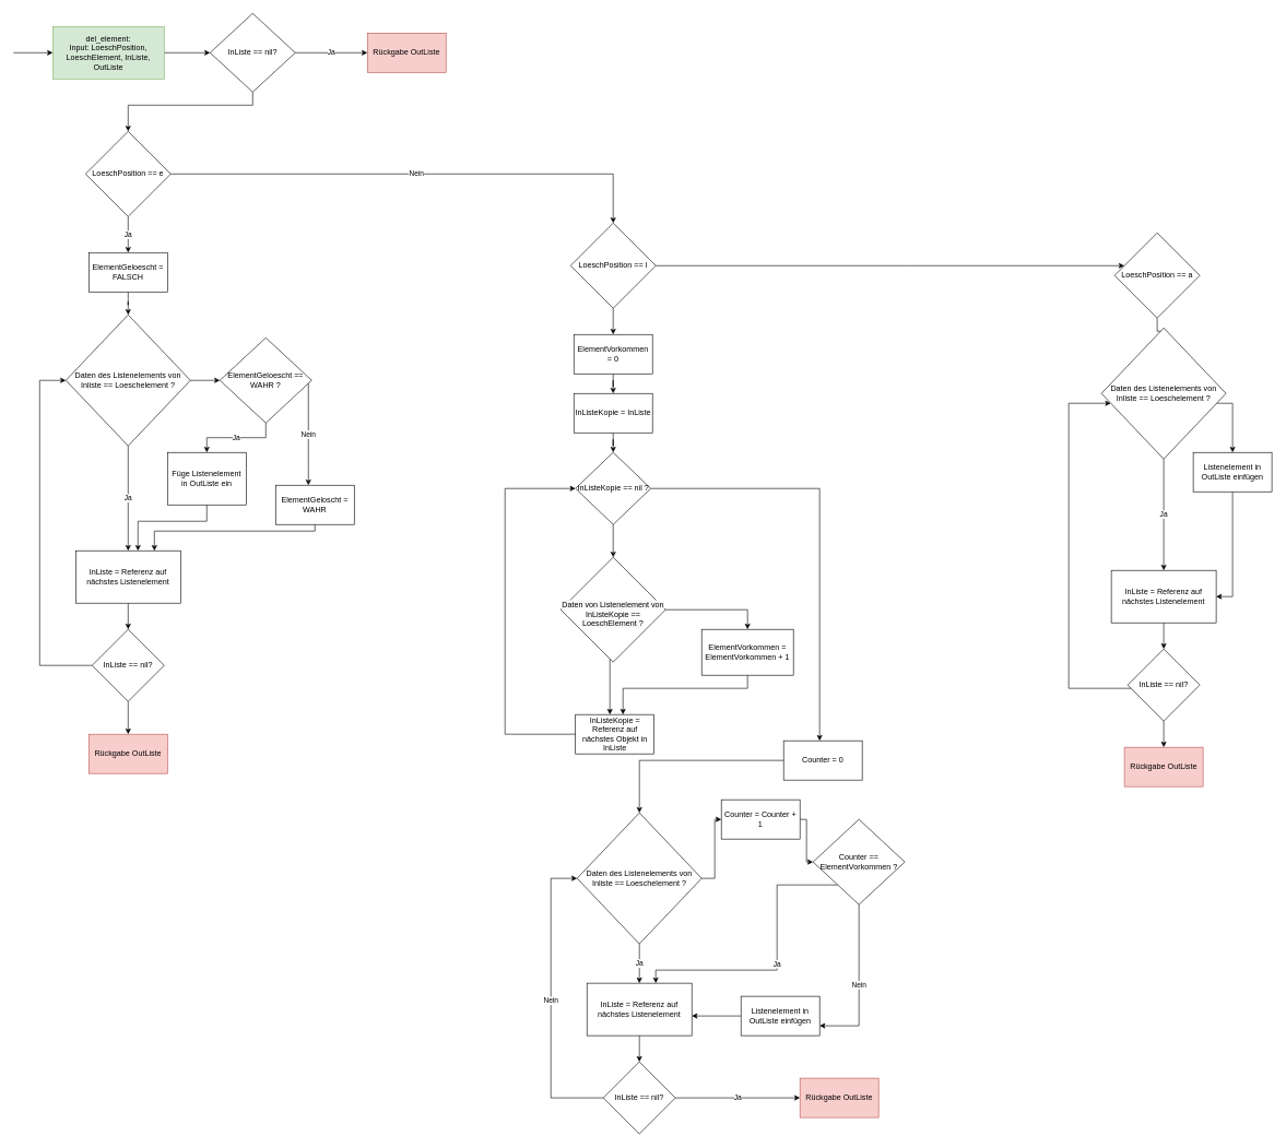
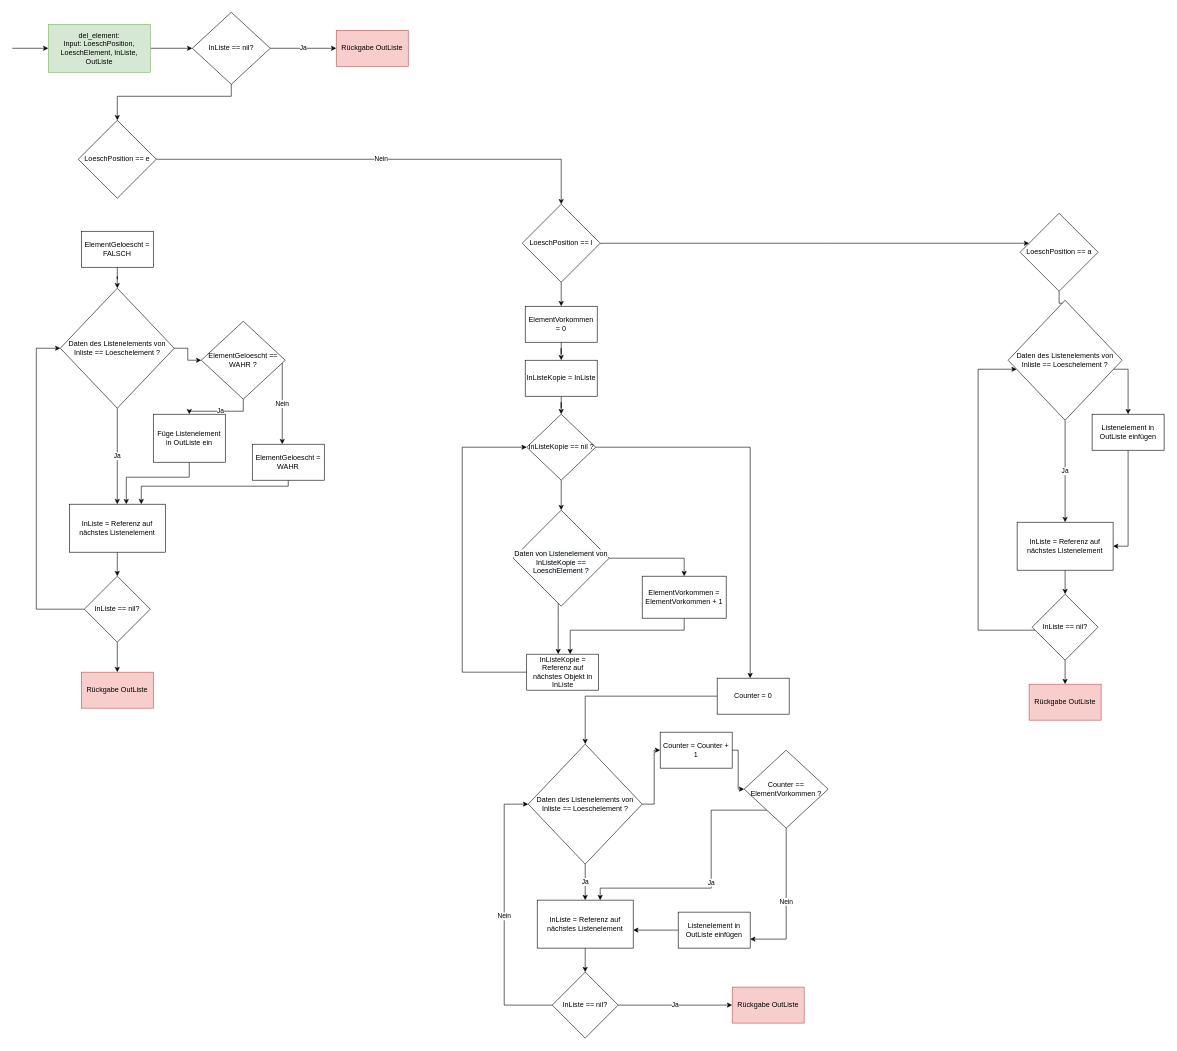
  <mxCell id="0" />
  <mxCell id="1" parent="0" />
  <mxCell id="2" style="edgeStyle=orthogonalEdgeStyle;rounded=0;orthogonalLoop=1;jettySize=auto;html=1;" parent="1" source="3" target="7" edge="1"><mxGeometry relative="1" as="geometry" /></mxCell>
  <mxCell id="3" value="del_element:&lt;br&gt;Input: LoeschPosition, LoeschElement, InListe, OutListe" style="rounded=0;whiteSpace=wrap;html=1;fillColor=#d5e8d4;strokeColor=#82b366;" parent="1" vertex="1"><mxGeometry x="80" y="40" width="170" height="80" as="geometry" /></mxCell>
  <mxCell id="4" value="" style="endArrow=classic;html=1;entryX=0;entryY=0.5;entryDx=0;entryDy=0;" parent="1" target="3" edge="1"><mxGeometry width="50" height="50" relative="1" as="geometry"><mxPoint x="20" y="80" as="sourcePoint" /><mxPoint x="600" y="250" as="targetPoint" /></mxGeometry></mxCell>
  <mxCell id="5" value="Ja" style="edgeStyle=orthogonalEdgeStyle;rounded=0;orthogonalLoop=1;jettySize=auto;html=1;" parent="1" source="7" target="8" edge="1"><mxGeometry relative="1" as="geometry" /></mxCell>
  <mxCell id="6" style="edgeStyle=orthogonalEdgeStyle;rounded=0;orthogonalLoop=1;jettySize=auto;html=1;" parent="1" source="7" target="11" edge="1"><mxGeometry relative="1" as="geometry"><mxPoint x="385" y="180" as="targetPoint" /><Array as="points"><mxPoint x="385" y="160" /><mxPoint x="195" y="160" /></Array></mxGeometry></mxCell>
  <mxCell id="7" value="InListe == nil?" style="rhombus;whiteSpace=wrap;html=1;" parent="1" vertex="1"><mxGeometry x="320" y="20" width="130" height="120" as="geometry" /></mxCell>
  <mxCell id="8" value="Rückgabe OutListe" style="rounded=0;whiteSpace=wrap;html=1;fillColor=#f8cecc;strokeColor=#b85450;" parent="1" vertex="1"><mxGeometry x="560" y="50" width="120" height="60" as="geometry" /></mxCell>
  <mxCell id="9" value="Nein" style="edgeStyle=orthogonalEdgeStyle;rounded=0;orthogonalLoop=1;jettySize=auto;html=1;" parent="1" source="11" target="14" edge="1"><mxGeometry relative="1" as="geometry" /></mxCell>
- <mxCell id="10" value="Ja" style="edgeStyle=orthogonalEdgeStyle;rounded=0;orthogonalLoop=1;jettySize=auto;html=1;" parent="1" source="11" target="21" edge="1"><mxGeometry relative="1" as="geometry" /></mxCell>
  <mxCell id="11" value="LoeschPosition == e" style="rhombus;whiteSpace=wrap;html=1;" parent="1" vertex="1"><mxGeometry x="130" y="200" width="130" height="130" as="geometry" /></mxCell>
  <mxCell id="12" style="edgeStyle=orthogonalEdgeStyle;rounded=0;orthogonalLoop=1;jettySize=auto;html=1;" parent="1" source="14" target="16" edge="1"><mxGeometry relative="1" as="geometry"><Array as="points"><mxPoint x="1380" y="405" /><mxPoint x="1380" y="405" /></Array></mxGeometry></mxCell>
  <mxCell id="13" style="edgeStyle=orthogonalEdgeStyle;rounded=0;orthogonalLoop=1;jettySize=auto;html=1;" parent="1" source="14" target="37" edge="1"><mxGeometry relative="1" as="geometry" /></mxCell>
  <mxCell id="14" value="LoeschPosition == l" style="rhombus;whiteSpace=wrap;html=1;" parent="1" vertex="1"><mxGeometry x="870" y="340" width="130" height="130" as="geometry" /></mxCell>
  <mxCell id="15" style="edgeStyle=orthogonalEdgeStyle;rounded=0;orthogonalLoop=1;jettySize=auto;html=1;" edge="1" parent="1" source="16" target="70"><mxGeometry relative="1" as="geometry" /></mxCell>
  <mxCell id="16" value="LoeschPosition == a" style="rhombus;whiteSpace=wrap;html=1;" parent="1" vertex="1"><mxGeometry x="1700" y="355" width="130" height="130" as="geometry" /></mxCell>
  <mxCell id="17" style="edgeStyle=orthogonalEdgeStyle;rounded=0;orthogonalLoop=1;jettySize=auto;html=1;" parent="1" source="19" target="24" edge="1"><mxGeometry relative="1" as="geometry"><mxPoint x="-120" y="580" as="targetPoint" /><Array as="points"><mxPoint x="60" y="1015" /><mxPoint x="60" y="580" /></Array></mxGeometry></mxCell>
  <mxCell id="18" style="edgeStyle=orthogonalEdgeStyle;rounded=0;orthogonalLoop=1;jettySize=auto;html=1;entryX=0.5;entryY=0;entryDx=0;entryDy=0;" edge="1" parent="1" source="19" target="32"><mxGeometry relative="1" as="geometry" /></mxCell>
  <mxCell id="19" value="InListe == nil?" style="rhombus;whiteSpace=wrap;html=1;" parent="1" vertex="1"><mxGeometry x="140" y="960" width="110" height="110" as="geometry" /></mxCell>
  <mxCell id="20" style="edgeStyle=orthogonalEdgeStyle;rounded=0;orthogonalLoop=1;jettySize=auto;html=1;" parent="1" source="21" target="24" edge="1"><mxGeometry relative="1" as="geometry" /></mxCell>
  <mxCell id="21" value="ElementGeloescht = FALSCH" style="rounded=0;whiteSpace=wrap;html=1;" parent="1" vertex="1"><mxGeometry x="135" y="385" width="120" height="60" as="geometry" /></mxCell>
  <mxCell id="22" value="Ja" style="edgeStyle=orthogonalEdgeStyle;rounded=0;orthogonalLoop=1;jettySize=auto;html=1;" parent="1" source="24" target="26" edge="1"><mxGeometry relative="1" as="geometry" /></mxCell>
  <mxCell id="23" style="edgeStyle=orthogonalEdgeStyle;rounded=0;orthogonalLoop=1;jettySize=auto;html=1;" parent="1" source="24" target="29" edge="1"><mxGeometry relative="1" as="geometry" /></mxCell>
  <mxCell id="24" value="&lt;span&gt;Daten des Listenelements von Inliste == Loeschelement ?&lt;/span&gt;" style="rhombus;whiteSpace=wrap;html=1;" parent="1" vertex="1"><mxGeometry x="100" y="480" width="190" height="200" as="geometry" /></mxCell>
  <mxCell id="25" style="edgeStyle=orthogonalEdgeStyle;rounded=0;orthogonalLoop=1;jettySize=auto;html=1;" parent="1" source="26" target="19" edge="1"><mxGeometry relative="1" as="geometry" /></mxCell>
  <mxCell id="26" value="InListe = Referenz auf nächstes Listenelement" style="rounded=0;whiteSpace=wrap;html=1;" parent="1" vertex="1"><mxGeometry x="115" y="840" width="160" height="80" as="geometry" /></mxCell>
  <mxCell id="27" value="Nein" style="edgeStyle=orthogonalEdgeStyle;rounded=0;orthogonalLoop=1;jettySize=auto;html=1;" parent="1" source="29" target="31" edge="1"><mxGeometry relative="1" as="geometry"><Array as="points"><mxPoint x="470" y="710" /><mxPoint x="470" y="710" /></Array><mxPoint x="470" y="660" as="targetPoint" /></mxGeometry></mxCell>
  <mxCell id="28" value="Ja" style="edgeStyle=orthogonalEdgeStyle;rounded=0;orthogonalLoop=1;jettySize=auto;html=1;" edge="1" parent="1" source="29" target="77"><mxGeometry relative="1" as="geometry" /></mxCell>
- <mxCell id="29" value="ElementGeloescht == WAHR ?" style="rhombus;whiteSpace=wrap;html=1;" parent="1" vertex="1"><mxGeometry x="335" y="515" width="140" height="130" as="geometry" /></mxCell>
+ <mxCell id="29" value="ElementGeloescht == WAHR ?" style="rhombus;whiteSpace=wrap;html=1;" parent="1" vertex="1"><mxGeometry x="335" y="535" width="140" height="130" as="geometry" /></mxCell>
  <mxCell id="30" style="edgeStyle=orthogonalEdgeStyle;rounded=0;orthogonalLoop=1;jettySize=auto;html=1;entryX=0.75;entryY=0;entryDx=0;entryDy=0;" parent="1" source="31" target="26" edge="1"><mxGeometry relative="1" as="geometry"><Array as="points"><mxPoint x="480" y="810" /><mxPoint x="235" y="810" /></Array></mxGeometry></mxCell>
- <mxCell id="31" value="ElementGeloscht = WAHR" style="rounded=0;whiteSpace=wrap;html=1;" parent="1" vertex="1"><mxGeometry x="420" y="740" width="120" height="60" as="geometry" /></mxCell>
+ <mxCell id="31" value="ElementGeloescht = WAHR" style="rounded=0;whiteSpace=wrap;html=1;" parent="1" vertex="1"><mxGeometry x="420" y="740" width="120" height="60" as="geometry" /></mxCell>
  <mxCell id="32" value="Rückgabe OutListe" style="rounded=0;whiteSpace=wrap;html=1;fillColor=#f8cecc;strokeColor=#b85450;" parent="1" vertex="1"><mxGeometry x="135" y="1120" width="120" height="60" as="geometry" /></mxCell>
  <mxCell id="33" value="Ja" style="edgeStyle=orthogonalEdgeStyle;rounded=0;orthogonalLoop=1;jettySize=auto;html=1;" parent="1" source="35" target="48" edge="1"><mxGeometry relative="1" as="geometry" /></mxCell>
  <mxCell id="34" value="Nein" style="edgeStyle=orthogonalEdgeStyle;rounded=0;orthogonalLoop=1;jettySize=auto;html=1;" parent="1" source="35" target="40" edge="1"><mxGeometry relative="1" as="geometry"><mxPoint x="660" y="1340" as="targetPoint" /><Array as="points"><mxPoint x="985" y="1675" /><mxPoint x="840" y="1675" /><mxPoint x="840" y="1340" /></Array></mxGeometry></mxCell>
  <mxCell id="35" value="InListe == nil?" style="rhombus;whiteSpace=wrap;html=1;" parent="1" vertex="1"><mxGeometry x="920" y="1620" width="110" height="110" as="geometry" /></mxCell>
  <mxCell id="36" style="edgeStyle=orthogonalEdgeStyle;rounded=0;orthogonalLoop=1;jettySize=auto;html=1;" parent="1" source="37" target="60" edge="1"><mxGeometry relative="1" as="geometry" /></mxCell>
  <mxCell id="37" value="ElementVorkommen = 0" style="rounded=0;whiteSpace=wrap;html=1;" parent="1" vertex="1"><mxGeometry x="875" y="510" width="120" height="60" as="geometry" /></mxCell>
  <mxCell id="38" value="Ja" style="edgeStyle=orthogonalEdgeStyle;rounded=0;orthogonalLoop=1;jettySize=auto;html=1;" parent="1" source="40" target="44" edge="1"><mxGeometry relative="1" as="geometry" /></mxCell>
  <mxCell id="39" style="edgeStyle=orthogonalEdgeStyle;rounded=0;orthogonalLoop=1;jettySize=auto;html=1;" edge="1" parent="1" source="40" target="64"><mxGeometry relative="1" as="geometry" /></mxCell>
  <mxCell id="40" value="&lt;span&gt;Daten des Listenelements von Inliste == Loeschelement ?&lt;/span&gt;" style="rhombus;whiteSpace=wrap;html=1;" parent="1" vertex="1"><mxGeometry x="880" y="1240" width="190" height="200" as="geometry" /></mxCell>
  <mxCell id="41" style="edgeStyle=orthogonalEdgeStyle;rounded=0;orthogonalLoop=1;jettySize=auto;html=1;" edge="1" parent="1" source="42" target="44"><mxGeometry relative="1" as="geometry"><Array as="points"><mxPoint x="1190" y="1560" /></Array></mxGeometry></mxCell>
  <mxCell id="42" value="Listenelement in OutListe einfügen" style="rounded=0;whiteSpace=wrap;html=1;" parent="1" vertex="1"><mxGeometry x="1130" y="1520" width="120" height="60" as="geometry" /></mxCell>
  <mxCell id="43" style="edgeStyle=orthogonalEdgeStyle;rounded=0;orthogonalLoop=1;jettySize=auto;html=1;" parent="1" source="44" target="35" edge="1"><mxGeometry relative="1" as="geometry" /></mxCell>
  <mxCell id="44" value="InListe = Referenz auf nächstes Listenelement" style="rounded=0;whiteSpace=wrap;html=1;" parent="1" vertex="1"><mxGeometry x="895" y="1500" width="160" height="80" as="geometry" /></mxCell>
  <mxCell id="45" value="Ja" style="edgeStyle=orthogonalEdgeStyle;rounded=0;orthogonalLoop=1;jettySize=auto;html=1;" parent="1" source="47" target="44" edge="1"><mxGeometry relative="1" as="geometry"><Array as="points"><mxPoint x="1185" y="1350" /><mxPoint x="1185" y="1480" /><mxPoint x="1000" y="1480" /></Array></mxGeometry></mxCell>
  <mxCell id="46" value="Nein" style="edgeStyle=orthogonalEdgeStyle;rounded=0;orthogonalLoop=1;jettySize=auto;html=1;entryX=1;entryY=0.75;entryDx=0;entryDy=0;" edge="1" parent="1" source="47" target="42"><mxGeometry relative="1" as="geometry"><Array as="points"><mxPoint x="1310" y="1565" /></Array></mxGeometry></mxCell>
  <mxCell id="47" value="Counter == ElementVorkommen ?" style="rhombus;whiteSpace=wrap;html=1;" parent="1" vertex="1"><mxGeometry x="1240" y="1250" width="140" height="130" as="geometry" /></mxCell>
  <mxCell id="48" value="Rückgabe OutListe" style="rounded=0;whiteSpace=wrap;html=1;fillColor=#f8cecc;strokeColor=#b85450;" parent="1" vertex="1"><mxGeometry x="1220" y="1645" width="120" height="60" as="geometry" /></mxCell>
  <mxCell id="49" style="edgeStyle=orthogonalEdgeStyle;rounded=0;orthogonalLoop=1;jettySize=auto;html=1;" parent="1" source="51" target="56" edge="1"><mxGeometry relative="1" as="geometry" /></mxCell>
  <mxCell id="50" style="edgeStyle=orthogonalEdgeStyle;rounded=0;orthogonalLoop=1;jettySize=auto;html=1;" parent="1" source="51" target="62" edge="1"><mxGeometry relative="1" as="geometry"><mxPoint x="1090" y="1200" as="targetPoint" /><Array as="points"><mxPoint x="1250" y="745" /></Array></mxGeometry></mxCell>
  <mxCell id="51" value="InListeKopie == nil ?" style="rhombus;whiteSpace=wrap;html=1;" parent="1" vertex="1"><mxGeometry x="877.5" y="690" width="115" height="110" as="geometry" /></mxCell>
  <mxCell id="52" style="edgeStyle=orthogonalEdgeStyle;rounded=0;orthogonalLoop=1;jettySize=auto;html=1;" parent="1" source="53" target="58" edge="1"><mxGeometry relative="1" as="geometry"><Array as="points"><mxPoint x="1140" y="1050" /><mxPoint x="950" y="1050" /></Array></mxGeometry></mxCell>
  <mxCell id="53" value="ElementVorkommen = ElementVorkommen + 1" style="rounded=0;whiteSpace=wrap;html=1;" parent="1" vertex="1"><mxGeometry x="1070" y="960" width="140" height="70" as="geometry" /></mxCell>
  <mxCell id="54" style="edgeStyle=orthogonalEdgeStyle;rounded=0;orthogonalLoop=1;jettySize=auto;html=1;" parent="1" source="56" target="53" edge="1"><mxGeometry relative="1" as="geometry"><Array as="points"><mxPoint x="1140" y="930" /></Array></mxGeometry></mxCell>
  <mxCell id="55" style="edgeStyle=orthogonalEdgeStyle;rounded=0;orthogonalLoop=1;jettySize=auto;html=1;" parent="1" source="56" target="58" edge="1"><mxGeometry relative="1" as="geometry"><Array as="points"><mxPoint x="930" y="1030" /><mxPoint x="930" y="1030" /></Array></mxGeometry></mxCell>
  <mxCell id="56" value="&lt;div&gt;&lt;br&gt;&lt;br&gt;&lt;span style=&quot;color: rgb(0 , 0 , 0) ; font-family: &amp;#34;helvetica&amp;#34; ; font-size: 12px ; font-style: normal ; font-weight: 400 ; letter-spacing: normal ; text-align: center ; text-indent: 0px ; text-transform: none ; word-spacing: 0px ; background-color: rgb(248 , 249 , 250) ; float: none ; display: inline&quot;&gt;Daten von Listenelement von InListeKopie == LoeschElement ?&lt;/span&gt;&lt;br&gt;&lt;br&gt;&lt;/div&gt;" style="rhombus;whiteSpace=wrap;html=1;" parent="1" vertex="1"><mxGeometry x="855" y="850" width="160" height="160" as="geometry" /></mxCell>
  <mxCell id="57" style="edgeStyle=orthogonalEdgeStyle;rounded=0;orthogonalLoop=1;jettySize=auto;html=1;entryX=0;entryY=0.5;entryDx=0;entryDy=0;" parent="1" source="58" target="51" edge="1"><mxGeometry relative="1" as="geometry"><Array as="points"><mxPoint x="770" y="1120" /><mxPoint x="770" y="745" /></Array></mxGeometry></mxCell>
  <mxCell id="58" value="InListeKopie = Referenz auf nächstes Objekt in InListe" style="rounded=0;whiteSpace=wrap;html=1;" parent="1" vertex="1"><mxGeometry x="877.5" y="1090" width="120" height="60" as="geometry" /></mxCell>
  <mxCell id="59" style="edgeStyle=orthogonalEdgeStyle;rounded=0;orthogonalLoop=1;jettySize=auto;html=1;" parent="1" source="60" target="51" edge="1"><mxGeometry relative="1" as="geometry" /></mxCell>
  <mxCell id="60" value="InListeKopie = InListe" style="rounded=0;whiteSpace=wrap;html=1;" parent="1" vertex="1"><mxGeometry x="875" y="600" width="120" height="60" as="geometry" /></mxCell>
  <mxCell id="61" style="edgeStyle=orthogonalEdgeStyle;rounded=0;orthogonalLoop=1;jettySize=auto;html=1;" edge="1" parent="1" source="62" target="40"><mxGeometry relative="1" as="geometry" /></mxCell>
  <mxCell id="62" value="Counter = 0" style="rounded=0;whiteSpace=wrap;html=1;" vertex="1" parent="1"><mxGeometry x="1195" y="1130" width="120" height="60" as="geometry" /></mxCell>
  <mxCell id="63" style="edgeStyle=orthogonalEdgeStyle;rounded=0;orthogonalLoop=1;jettySize=auto;html=1;" edge="1" parent="1" source="64" target="47"><mxGeometry relative="1" as="geometry"><Array as="points"><mxPoint x="1230" y="1250" /><mxPoint x="1230" y="1315" /></Array></mxGeometry></mxCell>
  <mxCell id="64" value="Counter = Counter + 1" style="rounded=0;whiteSpace=wrap;html=1;" vertex="1" parent="1"><mxGeometry x="1100" y="1220" width="120" height="60" as="geometry" /></mxCell>
  <mxCell id="65" style="edgeStyle=orthogonalEdgeStyle;rounded=0;orthogonalLoop=1;jettySize=auto;html=1;" edge="1" parent="1" source="67" target="70"><mxGeometry relative="1" as="geometry"><mxPoint x="1450" y="615" as="targetPoint" /><Array as="points"><mxPoint x="1630" y="1050" /><mxPoint x="1630" y="615" /></Array></mxGeometry></mxCell>
  <mxCell id="66" style="edgeStyle=orthogonalEdgeStyle;rounded=0;orthogonalLoop=1;jettySize=auto;html=1;entryX=0.5;entryY=0;entryDx=0;entryDy=0;" edge="1" parent="1" source="67" target="75"><mxGeometry relative="1" as="geometry" /></mxCell>
  <mxCell id="67" value="InListe == nil?" style="rhombus;whiteSpace=wrap;html=1;" vertex="1" parent="1"><mxGeometry x="1720" y="990" width="110" height="110" as="geometry" /></mxCell>
  <mxCell id="68" value="Ja" style="edgeStyle=orthogonalEdgeStyle;rounded=0;orthogonalLoop=1;jettySize=auto;html=1;" edge="1" parent="1" source="70" target="74"><mxGeometry relative="1" as="geometry" /></mxCell>
  <mxCell id="69" style="edgeStyle=orthogonalEdgeStyle;rounded=0;orthogonalLoop=1;jettySize=auto;html=1;" edge="1" parent="1" source="70" target="72"><mxGeometry relative="1" as="geometry"><mxPoint x="1905" y="615" as="targetPoint" /><Array as="points"><mxPoint x="1880" y="615" /></Array></mxGeometry></mxCell>
  <mxCell id="70" value="&lt;span&gt;Daten des Listenelements von Inliste == Loeschelement ?&lt;/span&gt;" style="rhombus;whiteSpace=wrap;html=1;" vertex="1" parent="1"><mxGeometry x="1680" y="500" width="190" height="200" as="geometry" /></mxCell>
  <mxCell id="71" style="edgeStyle=orthogonalEdgeStyle;rounded=0;orthogonalLoop=1;jettySize=auto;html=1;entryX=1;entryY=0.5;entryDx=0;entryDy=0;" edge="1" parent="1" source="72" target="74"><mxGeometry relative="1" as="geometry" /></mxCell>
  <mxCell id="72" value="Listenelement in OutListe einfügen" style="rounded=0;whiteSpace=wrap;html=1;" vertex="1" parent="1"><mxGeometry x="1820" y="690" width="120" height="60" as="geometry" /></mxCell>
  <mxCell id="73" style="edgeStyle=orthogonalEdgeStyle;rounded=0;orthogonalLoop=1;jettySize=auto;html=1;" edge="1" parent="1" source="74" target="67"><mxGeometry relative="1" as="geometry" /></mxCell>
  <mxCell id="74" value="InListe = Referenz auf nächstes Listenelement" style="rounded=0;whiteSpace=wrap;html=1;" vertex="1" parent="1"><mxGeometry x="1695" y="870" width="160" height="80" as="geometry" /></mxCell>
  <mxCell id="75" value="Rückgabe OutListe" style="rounded=0;whiteSpace=wrap;html=1;fillColor=#f8cecc;strokeColor=#b85450;" vertex="1" parent="1"><mxGeometry x="1715" y="1140" width="120" height="60" as="geometry" /></mxCell>
  <mxCell id="76" style="edgeStyle=orthogonalEdgeStyle;rounded=0;orthogonalLoop=1;jettySize=auto;html=1;" edge="1" parent="1" source="77" target="26"><mxGeometry relative="1" as="geometry"><mxPoint x="210" y="810" as="targetPoint" /><Array as="points"><mxPoint x="315" y="795" /><mxPoint x="210" y="795" /></Array></mxGeometry></mxCell>
  <mxCell id="77" value="Füge Listenelement in OutListe ein" style="rounded=0;whiteSpace=wrap;html=1;" vertex="1" parent="1"><mxGeometry x="255" y="690" width="120" height="80" as="geometry" /></mxCell>
